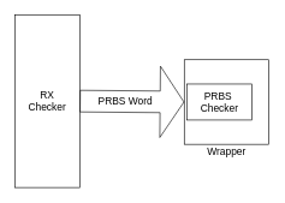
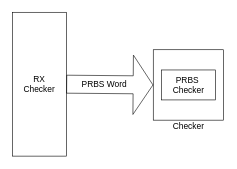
  <mxCell id="0" />
  <mxCell id="1" parent="0" />
  <mxCell id="2" value="&lt;font style=&quot;font-size: 14px&quot;&gt;RX&lt;br&gt;Checker&lt;/font&gt;" style="rounded=0;whiteSpace=wrap;html=1;direction=south;" parent="1" vertex="1"><mxGeometry x="20" y="20" width="90" height="240" as="geometry" /></mxCell>
  <mxCell id="3" value="" style="whiteSpace=wrap;html=1;aspect=fixed;" parent="1" vertex="1"><mxGeometry x="255" y="82.5" width="117.5" height="117.5" as="geometry" /></mxCell>
- <mxCell id="4" value="&lt;font style=&quot;font-size: 14px&quot;&gt;PRBS&amp;nbsp;&lt;br&gt;Checker&lt;/font&gt;" style="rounded=0;whiteSpace=wrap;html=1;" parent="1" vertex="1"><mxGeometry x="258.75" y="116.25" width="90" height="50" as="geometry" /></mxCell>
- <mxCell id="5" value="&lt;font style=&quot;font-size: 14px&quot;&gt;Wrapper&lt;/font&gt;" style="text;html=1;strokeColor=none;fillColor=none;align=center;verticalAlign=middle;whiteSpace=wrap;rounded=0;" parent="1" vertex="1"><mxGeometry x="293.75" y="200" width="40" height="20" as="geometry" /></mxCell>
+ <mxCell id="4" value="&lt;font style=&quot;font-size: 14px&quot;&gt;PRBS&amp;nbsp;&lt;br&gt;Checker&lt;/font&gt;" style="rounded=0;whiteSpace=wrap;html=1;" parent="1" vertex="1"><mxGeometry x="268.75" y="116.25" width="90" height="50" as="geometry" /></mxCell>
+ <mxCell id="5" value="&lt;font style=&quot;font-size: 14px&quot;&gt;Checker&lt;/font&gt;" style="text;html=1;strokeColor=none;fillColor=none;align=center;verticalAlign=middle;whiteSpace=wrap;rounded=0;" parent="1" vertex="1"><mxGeometry x="293.75" y="200" width="40" height="20" as="geometry" /></mxCell>
  <mxCell id="6" value="" style="shape=flexArrow;endArrow=classic;html=1;entryX=0;entryY=0.5;entryDx=0;entryDy=0;endWidth=68;endSize=10.67;width=30;exitX=0.5;exitY=0;exitDx=0;exitDy=0;" parent="1" source="2" target="3" edge="1"><mxGeometry width="50" height="50" relative="1" as="geometry"><mxPoint x="282.5" y="400" as="sourcePoint" /><mxPoint x="137.5" y="400" as="targetPoint" /></mxGeometry></mxCell>
  <mxCell id="7" value="&lt;font style=&quot;font-size: 14px&quot;&gt;PRBS Word&lt;/font&gt;" style="edgeLabel;html=1;align=center;verticalAlign=middle;resizable=0;points=[];" vertex="1" connectable="0" parent="1"><mxGeometry x="210" y="140" as="geometry"><mxPoint x="-38" y="-1" as="offset" /></mxGeometry></mxCell>
